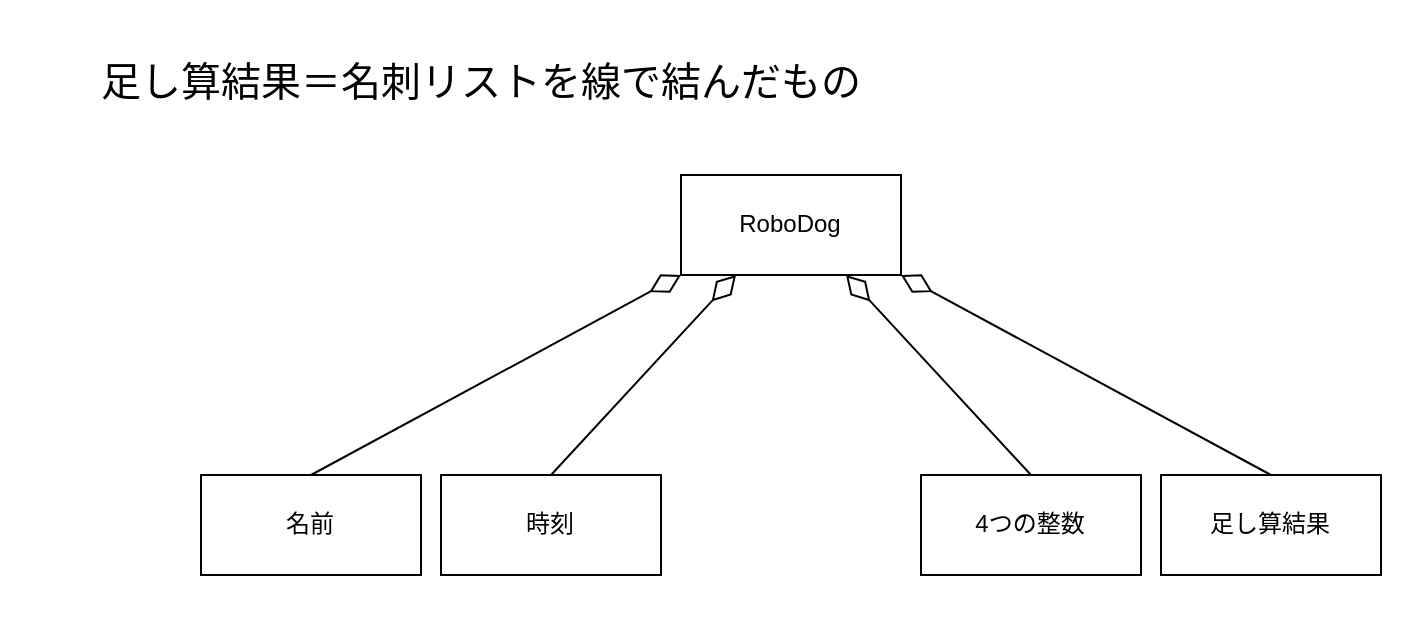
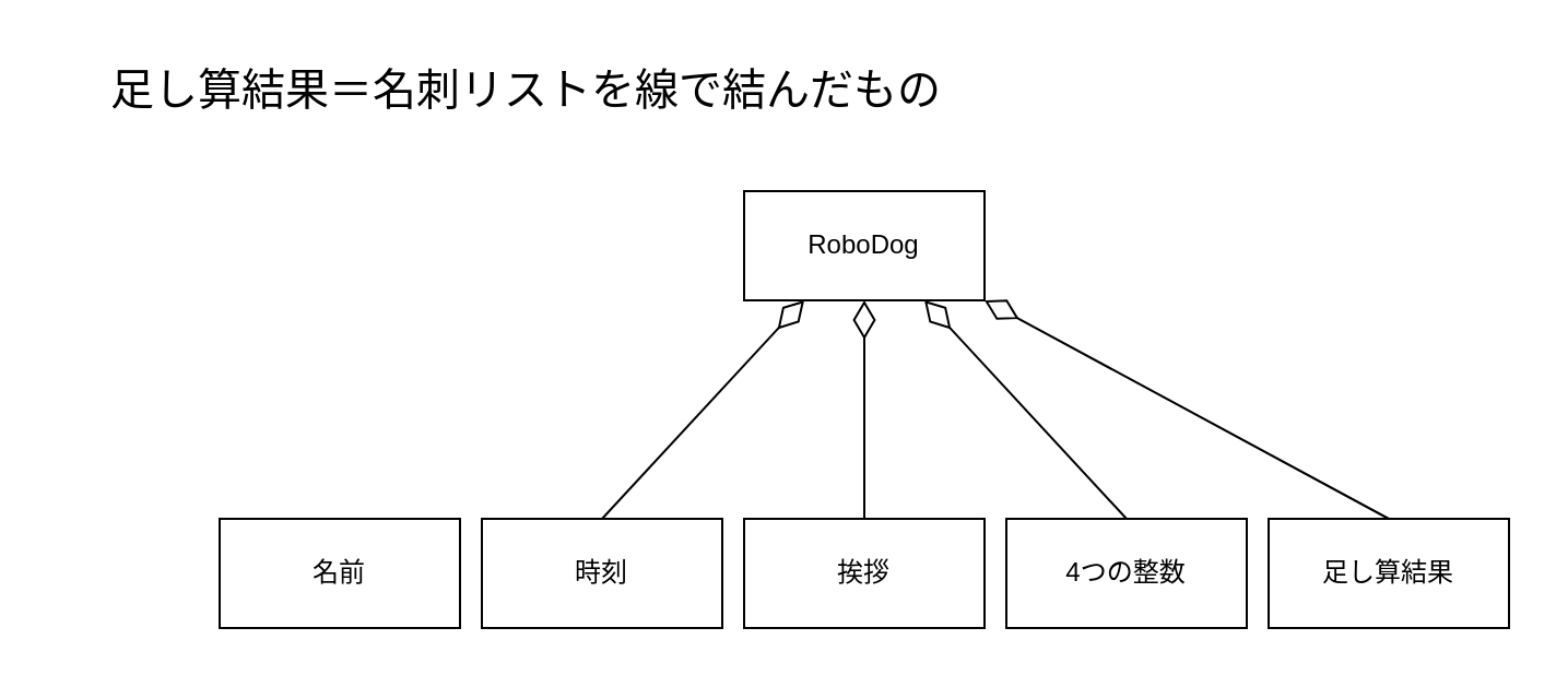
  <mxCell id="0" />
  <mxCell id="1" parent="0" />
- <mxCell id="2" style="rounded=0;orthogonalLoop=1;jettySize=auto;html=1;exitX=0.5;exitY=0;exitDx=0;exitDy=0;endArrow=diamondThin;endFill=0;endSize=15;entryX=0;entryY=1;entryDx=0;entryDy=0;" edge="1" parent="1" source="4" target="3"><mxGeometry relative="1" as="geometry"><mxPoint x="300" y="147" as="sourcePoint" /><mxPoint x="300" y="247" as="targetPoint" /></mxGeometry></mxCell>
  <mxCell id="3" value="RoboDog" style="html=1;whiteSpace=wrap;" vertex="1" parent="1"><mxGeometry x="340" y="87" width="110" height="50" as="geometry" /></mxCell>
  <mxCell id="4" value="名前" style="html=1;whiteSpace=wrap;" vertex="1" parent="1"><mxGeometry x="100" y="237" width="110" height="50" as="geometry" /></mxCell>
  <mxCell id="5" value="時刻" style="html=1;whiteSpace=wrap;" vertex="1" parent="1"><mxGeometry x="220" y="237" width="110" height="50" as="geometry" /></mxCell>
+ <mxCell id="6" value="挨拶" style="html=1;whiteSpace=wrap;" vertex="1" parent="1"><mxGeometry x="340" y="237" width="110" height="50" as="geometry" /></mxCell>
  <mxCell id="7" style="rounded=0;orthogonalLoop=1;jettySize=auto;html=1;exitX=0.5;exitY=0;exitDx=0;exitDy=0;endArrow=diamondThin;endFill=0;endSize=15;entryX=0.25;entryY=1;entryDx=0;entryDy=0;" edge="1" parent="1" source="5" target="3"><mxGeometry relative="1" as="geometry"><mxPoint x="200" y="267" as="sourcePoint" /><mxPoint x="283" y="167" as="targetPoint" /></mxGeometry></mxCell>
+ <mxCell id="8" style="rounded=0;orthogonalLoop=1;jettySize=auto;html=1;exitX=0.5;exitY=0;exitDx=0;exitDy=0;endArrow=diamondThin;endFill=0;endSize=15;entryX=0.5;entryY=1;entryDx=0;entryDy=0;" edge="1" parent="1" source="6" target="3"><mxGeometry relative="1" as="geometry"><mxPoint x="470" y="247" as="sourcePoint" /><mxPoint x="380" y="147" as="targetPoint" /></mxGeometry></mxCell>
  <mxCell id="9" value="4つの整数" style="html=1;whiteSpace=wrap;" vertex="1" parent="1"><mxGeometry x="460" y="237" width="110" height="50" as="geometry" /></mxCell>
  <mxCell id="10" value="足し算結果" style="html=1;whiteSpace=wrap;" vertex="1" parent="1"><mxGeometry x="580" y="237" width="110" height="50" as="geometry" /></mxCell>
  <mxCell id="11" style="rounded=0;orthogonalLoop=1;jettySize=auto;html=1;exitX=0.5;exitY=0;exitDx=0;exitDy=0;endArrow=diamondThin;endFill=0;endSize=15;entryX=1;entryY=1;entryDx=0;entryDy=0;" edge="1" parent="1" source="10" target="3"><mxGeometry relative="1" as="geometry"><mxPoint x="592.5" y="237" as="sourcePoint" /><mxPoint x="597.5" y="147" as="targetPoint" /></mxGeometry></mxCell>
  <mxCell id="12" style="rounded=0;orthogonalLoop=1;jettySize=auto;html=1;endArrow=diamondThin;endFill=0;endSize=15;exitX=0.5;exitY=0;exitDx=0;exitDy=0;entryX=0.75;entryY=1;entryDx=0;entryDy=0;" edge="1" parent="1" source="9" target="3"><mxGeometry relative="1" as="geometry"><mxPoint x="490" y="237" as="sourcePoint" /><mxPoint x="554" y="147" as="targetPoint" /></mxGeometry></mxCell>
  <mxCell id="13" value="足し算結果＝名刺リストを線で結んだもの" style="text;html=1;align=center;verticalAlign=middle;resizable=0;points=[];autosize=1;strokeColor=none;fillColor=none;fontSize=20;" vertex="1" parent="1"><mxGeometry x="20" y="20" width="440" height="40" as="geometry" /></mxCell>
